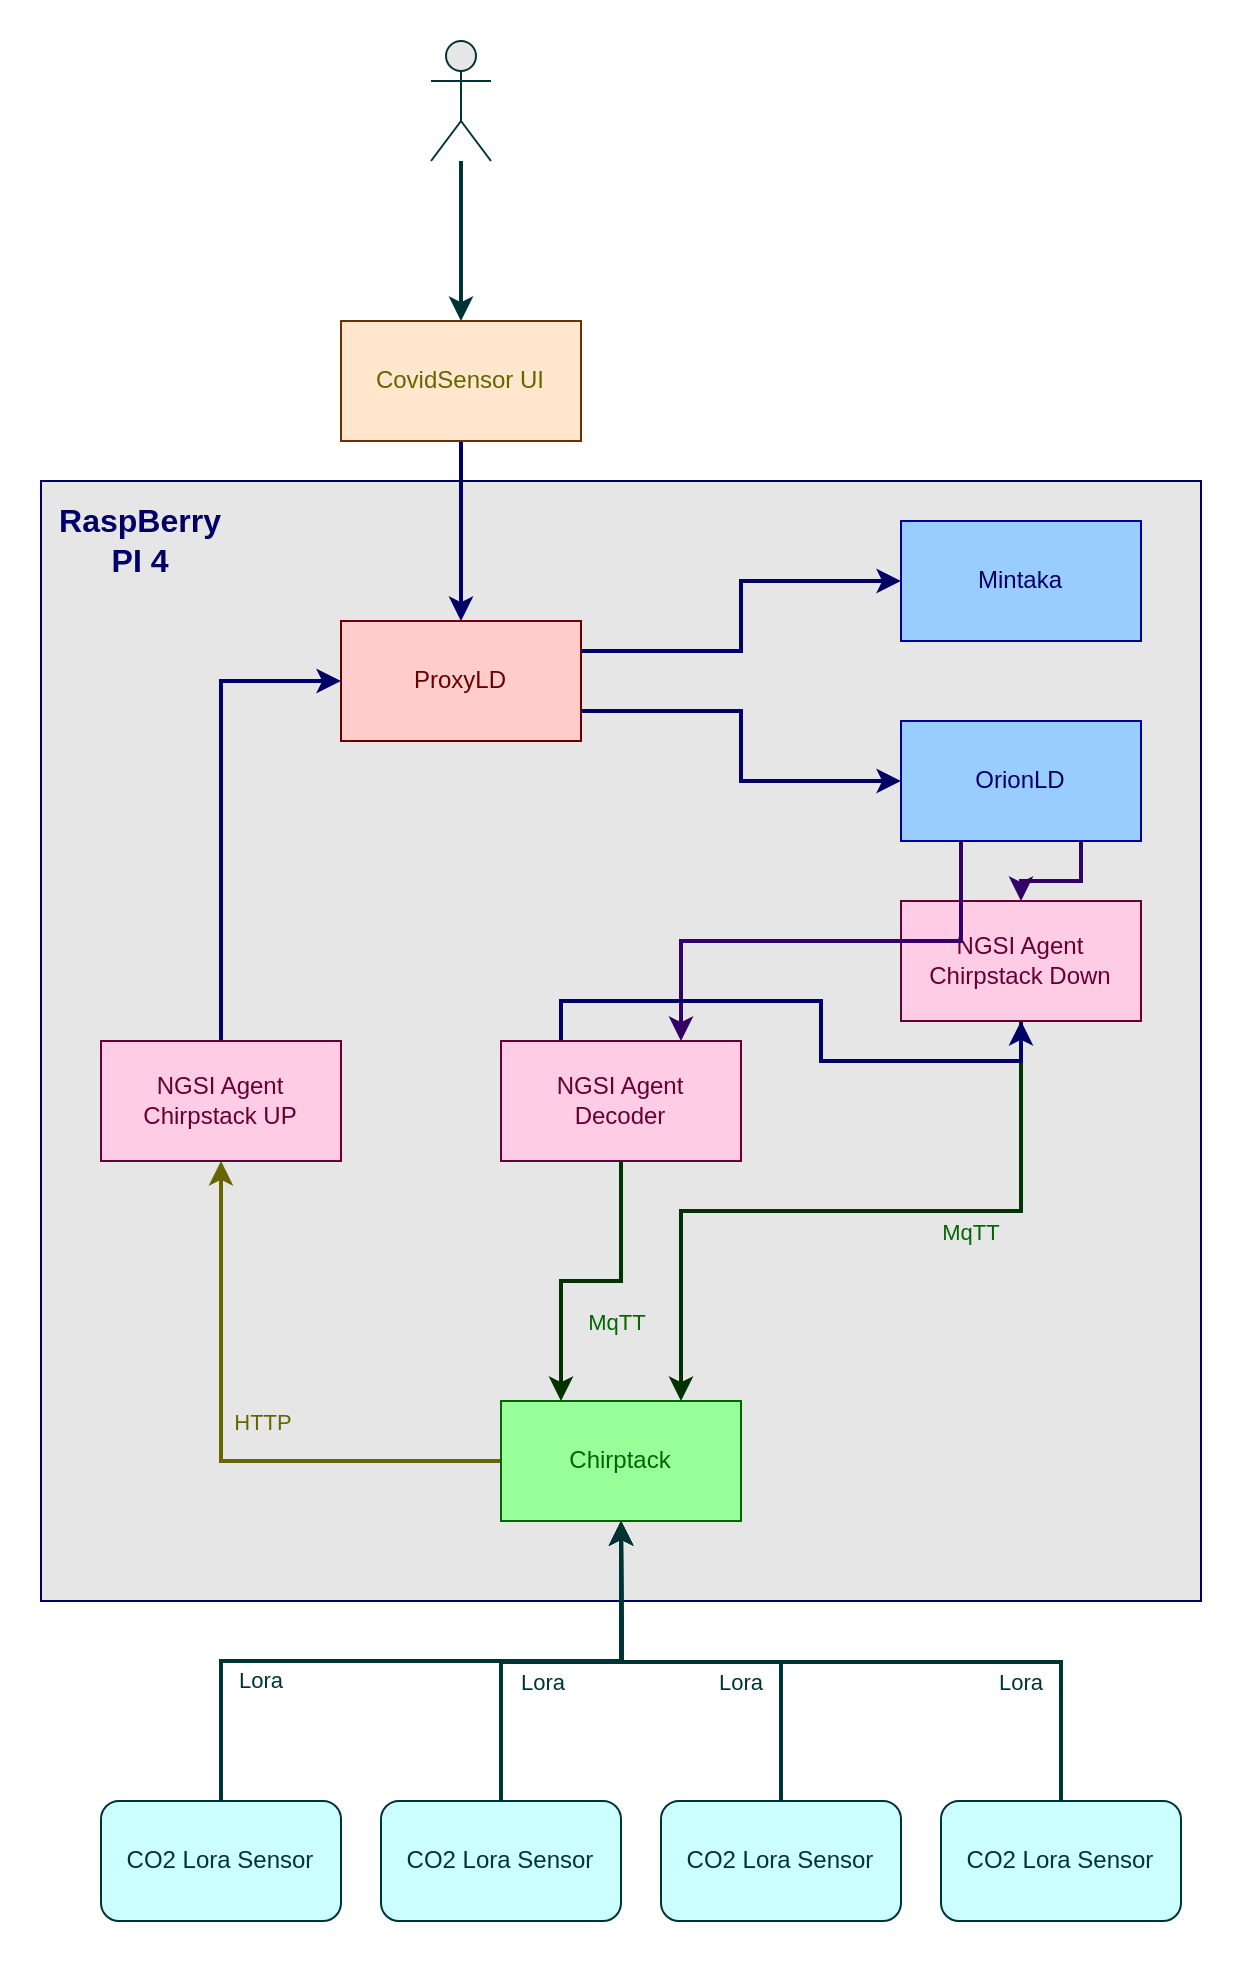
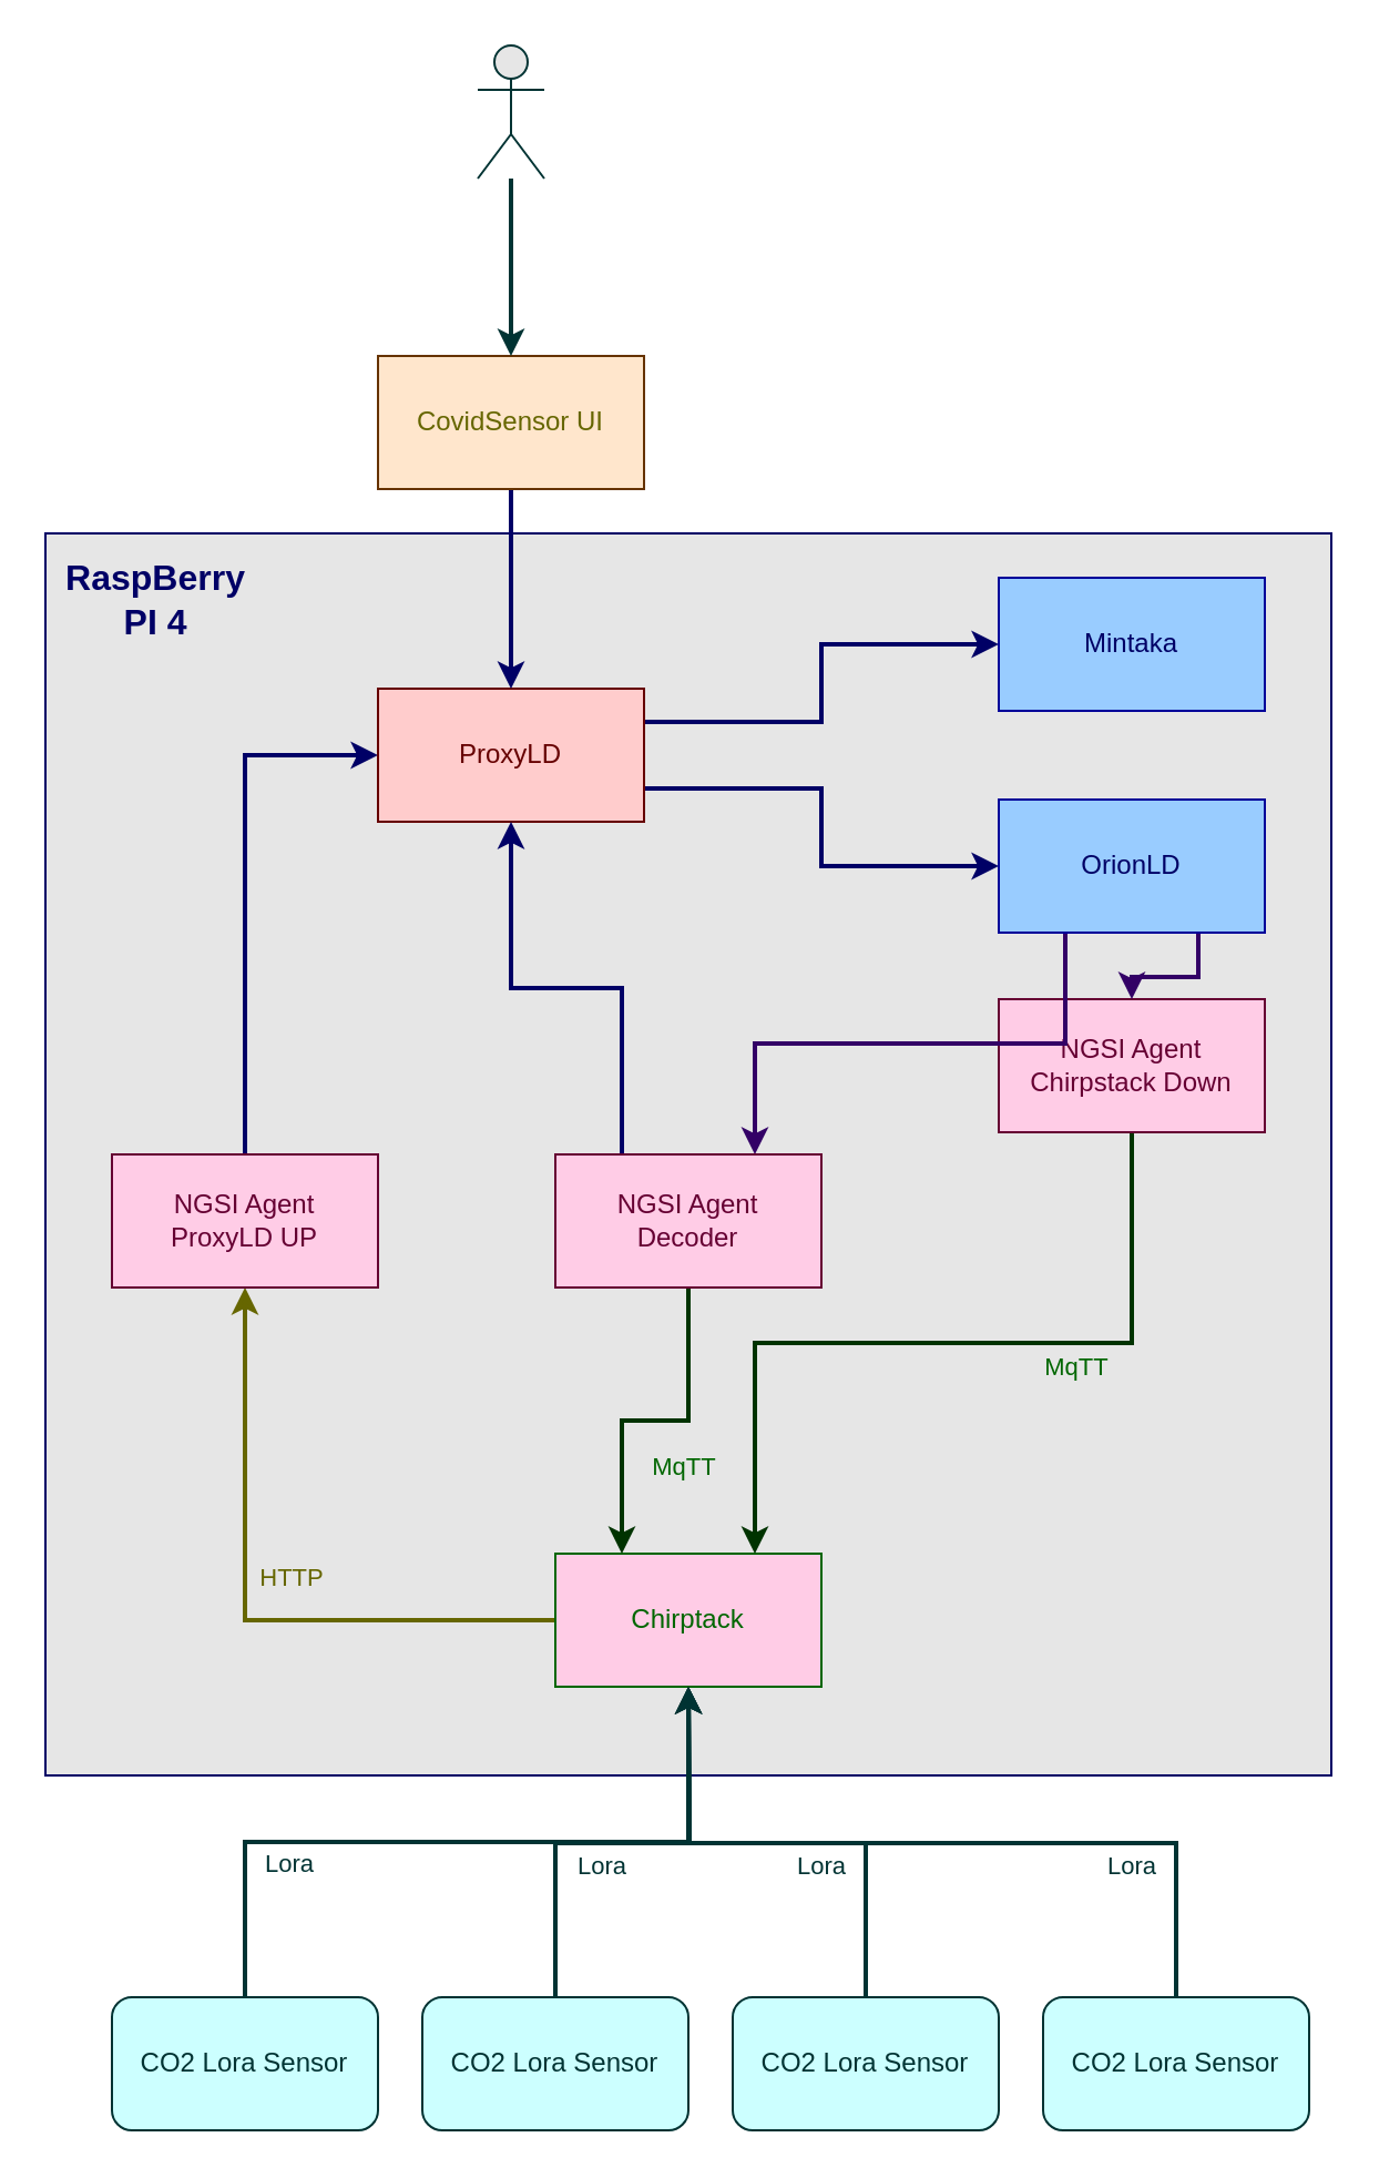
  <mxCell id="0" />
  <mxCell id="1" parent="0" />
  <mxCell id="2" value="" style="rounded=0;whiteSpace=wrap;html=1;strokeColor=#000066;fillColor=#E6E6E6;" vertex="1" parent="1"><mxGeometry x="20" y="240" width="580" height="560" as="geometry" /></mxCell>
  <mxCell id="3" style="edgeStyle=orthogonalEdgeStyle;rounded=0;orthogonalLoop=1;jettySize=auto;html=1;exitX=0;exitY=0.5;exitDx=0;exitDy=0;entryX=0.5;entryY=1;entryDx=0;entryDy=0;strokeWidth=2;fontColor=#333300;strokeColor=#666600;" edge="1" parent="1" source="5" target="7"><mxGeometry relative="1" as="geometry" /></mxCell>
  <mxCell id="4" value="HTTP" style="edgeLabel;html=1;align=center;verticalAlign=middle;resizable=0;points=[];fontColor=#666600;labelBackgroundColor=none;" vertex="1" connectable="0" parent="3"><mxGeometry x="0.267" y="2" relative="1" as="geometry"><mxPoint x="22" y="24" as="offset" /></mxGeometry></mxCell>
- <mxCell id="5" value="Chirptack" style="rounded=0;whiteSpace=wrap;html=1;fillColor=#99FF99;strokeColor=#006600;fontColor=#006600;" vertex="1" parent="1"><mxGeometry x="250" y="700" width="120" height="60" as="geometry" /></mxCell>
+ <mxCell id="5" value="Chirptack" style="rounded=0;whiteSpace=wrap;html=1;fillColor=#ffcce6;strokeColor=#006600;fontColor=#006600;" vertex="1" parent="1"><mxGeometry x="250" y="700" width="120" height="60" as="geometry" /></mxCell>
  <mxCell id="6" style="edgeStyle=orthogonalEdgeStyle;rounded=0;orthogonalLoop=1;jettySize=auto;html=1;exitX=0.5;exitY=0;exitDx=0;exitDy=0;entryX=0;entryY=0.5;entryDx=0;entryDy=0;strokeWidth=2;strokeColor=#000066;" edge="1" parent="1" source="7" target="13"><mxGeometry relative="1" as="geometry" /></mxCell>
- <mxCell id="7" value="NGSI Agent&lt;br&gt;Chirpstack UP" style="rounded=0;whiteSpace=wrap;html=1;fontColor=#660033;strokeColor=#660033;fillColor=#FFCCE6;" vertex="1" parent="1"><mxGeometry x="50" y="520" width="120" height="60" as="geometry" /></mxCell>
+ <mxCell id="7" value="NGSI Agent&lt;br&gt;ProxyLD UP" style="rounded=0;whiteSpace=wrap;html=1;fontColor=#660033;strokeColor=#660033;fillColor=#FFCCE6;" vertex="1" parent="1"><mxGeometry x="50" y="520" width="120" height="60" as="geometry" /></mxCell>
  <mxCell id="8" style="edgeStyle=orthogonalEdgeStyle;rounded=0;orthogonalLoop=1;jettySize=auto;html=1;exitX=0.5;exitY=1;exitDx=0;exitDy=0;entryX=0.75;entryY=0;entryDx=0;entryDy=0;strokeWidth=2;strokeColor=#003300;" edge="1" parent="1" source="10" target="5"><mxGeometry relative="1" as="geometry" /></mxCell>
  <mxCell id="9" value="MqTT" style="edgeLabel;html=1;align=center;verticalAlign=middle;resizable=0;points=[];fontColor=#006600;labelBackgroundColor=none;" vertex="1" connectable="0" parent="8"><mxGeometry x="-0.32" relative="1" as="geometry"><mxPoint x="1" y="10" as="offset" /></mxGeometry></mxCell>
  <mxCell id="10" value="NGSI Agent&lt;br&gt;Chirpstack Down" style="rounded=0;whiteSpace=wrap;html=1;fontColor=#660033;strokeColor=#660033;fillColor=#FFCCE6;" vertex="1" parent="1"><mxGeometry x="450" y="450" width="120" height="60" as="geometry" /></mxCell>
  <mxCell id="11" style="edgeStyle=orthogonalEdgeStyle;rounded=0;orthogonalLoop=1;jettySize=auto;html=1;exitX=1;exitY=0.75;exitDx=0;exitDy=0;entryX=0;entryY=0.5;entryDx=0;entryDy=0;strokeWidth=2;strokeColor=#000066;" edge="1" parent="1" source="13" target="16"><mxGeometry relative="1" as="geometry" /></mxCell>
  <mxCell id="12" style="edgeStyle=orthogonalEdgeStyle;rounded=0;orthogonalLoop=1;jettySize=auto;html=1;exitX=1;exitY=0.25;exitDx=0;exitDy=0;entryX=0;entryY=0.5;entryDx=0;entryDy=0;strokeWidth=2;strokeColor=#000066;" edge="1" parent="1" source="13" target="17"><mxGeometry relative="1" as="geometry" /></mxCell>
  <mxCell id="13" value="&lt;font color=&quot;#660000&quot;&gt;ProxyLD&lt;/font&gt;" style="rounded=0;whiteSpace=wrap;html=1;strokeColor=#660000;fillColor=#FFCCCC;" vertex="1" parent="1"><mxGeometry x="170" y="310" width="120" height="60" as="geometry" /></mxCell>
  <mxCell id="14" style="edgeStyle=orthogonalEdgeStyle;rounded=0;orthogonalLoop=1;jettySize=auto;html=1;exitX=0.25;exitY=1;exitDx=0;exitDy=0;entryX=0.75;entryY=0;entryDx=0;entryDy=0;strokeColor=#330066;strokeWidth=2;" edge="1" parent="1" source="16" target="21"><mxGeometry relative="1" as="geometry"><mxPoint x="400" y="520" as="targetPoint" /></mxGeometry></mxCell>
  <mxCell id="15" style="edgeStyle=orthogonalEdgeStyle;rounded=0;orthogonalLoop=1;jettySize=auto;html=1;exitX=0.75;exitY=1;exitDx=0;exitDy=0;entryX=0.5;entryY=0;entryDx=0;entryDy=0;strokeColor=#330066;strokeWidth=2;" edge="1" parent="1" source="16" target="10"><mxGeometry relative="1" as="geometry" /></mxCell>
  <mxCell id="16" value="OrionLD" style="rounded=0;whiteSpace=wrap;html=1;fillColor=#99CCFF;fontColor=#000066;strokeColor=#000099;" vertex="1" parent="1"><mxGeometry x="450" y="360" width="120" height="60" as="geometry" /></mxCell>
  <mxCell id="17" value="Mintaka" style="rounded=0;whiteSpace=wrap;html=1;fillColor=#99CCFF;fontColor=#000066;strokeColor=#000099;" vertex="1" parent="1"><mxGeometry x="450" y="260" width="120" height="60" as="geometry" /></mxCell>
  <mxCell id="18" style="edgeStyle=orthogonalEdgeStyle;rounded=0;orthogonalLoop=1;jettySize=auto;html=1;exitX=0.5;exitY=1;exitDx=0;exitDy=0;entryX=0.25;entryY=0;entryDx=0;entryDy=0;strokeWidth=2;strokeColor=#003300;" edge="1" parent="1" source="21" target="5"><mxGeometry relative="1" as="geometry"><mxPoint x="260" y="680" as="targetPoint" /></mxGeometry></mxCell>
  <mxCell id="19" value="MqTT" style="edgeLabel;html=1;align=center;verticalAlign=middle;resizable=0;points=[];fontColor=#006600;labelBackgroundColor=none;" vertex="1" connectable="0" parent="18"><mxGeometry x="-0.206" y="3" relative="1" as="geometry"><mxPoint x="-3" y="17" as="offset" /></mxGeometry></mxCell>
- <mxCell id="20" style="edgeStyle=orthogonalEdgeStyle;rounded=0;orthogonalLoop=1;jettySize=auto;html=1;exitX=0.25;exitY=0;exitDx=0;exitDy=0;strokeWidth=2;strokeColor=#000066;" edge="1" parent="1" source="21" target="10"><mxGeometry relative="1" as="geometry" /></mxCell>
+ <mxCell id="20" style="edgeStyle=orthogonalEdgeStyle;rounded=0;orthogonalLoop=1;jettySize=auto;html=1;exitX=0.25;exitY=0;exitDx=0;exitDy=0;entryX=0.5;entryY=1;entryDx=0;entryDy=0;strokeWidth=2;strokeColor=#000066;" edge="1" parent="1" source="21" target="13"><mxGeometry relative="1" as="geometry" /></mxCell>
  <mxCell id="21" value="NGSI Agent&lt;br&gt;Decoder" style="rounded=0;whiteSpace=wrap;html=1;fontColor=#660033;strokeColor=#660033;fillColor=#FFCCE6;" vertex="1" parent="1"><mxGeometry x="250" y="520" width="120" height="60" as="geometry" /></mxCell>
  <mxCell id="22" style="edgeStyle=orthogonalEdgeStyle;rounded=0;orthogonalLoop=1;jettySize=auto;html=1;exitX=0.5;exitY=1;exitDx=0;exitDy=0;entryX=0.5;entryY=0;entryDx=0;entryDy=0;strokeWidth=2;strokeColor=#000066;" edge="1" parent="1" source="23" target="13"><mxGeometry relative="1" as="geometry" /></mxCell>
  <mxCell id="23" value="CovidSensor UI" style="rounded=0;whiteSpace=wrap;html=1;strokeColor=#663300;fillColor=#FFE6CC;fontColor=#666600;" vertex="1" parent="1"><mxGeometry x="170" y="160" width="120" height="60" as="geometry" /></mxCell>
  <mxCell id="24" value="&lt;b&gt;&lt;font style=&quot;font-size: 16px&quot; color=&quot;#000066&quot;&gt;RaspBerry PI 4&lt;/font&gt;&lt;/b&gt;" style="text;html=1;align=center;verticalAlign=middle;whiteSpace=wrap;rounded=0;" vertex="1" parent="1"><mxGeometry x="50" y="260" width="40" height="20" as="geometry" /></mxCell>
  <mxCell id="25" value="Lora" style="edgeStyle=orthogonalEdgeStyle;rounded=0;orthogonalLoop=1;jettySize=auto;html=1;fontColor=#003333;strokeWidth=2;strokeColor=#003333;exitX=0.5;exitY=0;exitDx=0;exitDy=0;labelBackgroundColor=none;" edge="1" parent="1" source="26" target="5"><mxGeometry x="-0.471" y="-10" relative="1" as="geometry"><mxPoint as="offset" /></mxGeometry></mxCell>
  <mxCell id="26" value="CO2 Lora Sensor" style="rounded=1;whiteSpace=wrap;html=1;labelBackgroundColor=none;strokeColor=#003333;fillColor=#CCFFFF;fontColor=#003333;" vertex="1" parent="1"><mxGeometry x="50" y="900" width="120" height="60" as="geometry" /></mxCell>
  <mxCell id="27" value="CO2 Lora Sensor" style="rounded=1;whiteSpace=wrap;html=1;labelBackgroundColor=none;strokeColor=#003333;fillColor=#CCFFFF;fontColor=#003333;" vertex="1" parent="1"><mxGeometry x="470" y="900" width="120" height="60" as="geometry" /></mxCell>
  <mxCell id="28" value="CO2 Lora Sensor" style="rounded=1;whiteSpace=wrap;html=1;labelBackgroundColor=none;strokeColor=#003333;fillColor=#CCFFFF;fontColor=#003333;" vertex="1" parent="1"><mxGeometry x="330" y="900" width="120" height="60" as="geometry" /></mxCell>
  <mxCell id="29" value="CO2 Lora Sensor" style="rounded=1;whiteSpace=wrap;html=1;labelBackgroundColor=none;strokeColor=#003333;fillColor=#CCFFFF;fontColor=#003333;" vertex="1" parent="1"><mxGeometry x="190" y="900" width="120" height="60" as="geometry" /></mxCell>
  <mxCell id="30" value="Lora" style="edgeStyle=orthogonalEdgeStyle;rounded=0;orthogonalLoop=1;jettySize=auto;html=1;fontColor=#003333;strokeWidth=2;strokeColor=#003333;exitX=0.5;exitY=0;exitDx=0;exitDy=0;labelBackgroundColor=none;" edge="1" parent="1" source="29"><mxGeometry x="-0.1" y="-10" relative="1" as="geometry"><mxPoint x="120" y="910" as="sourcePoint" /><mxPoint x="310" y="760" as="targetPoint" /><mxPoint as="offset" /></mxGeometry></mxCell>
  <mxCell id="31" value="Lora" style="edgeStyle=orthogonalEdgeStyle;rounded=0;orthogonalLoop=1;jettySize=auto;html=1;fontColor=#003333;strokeWidth=2;strokeColor=#003333;exitX=0.5;exitY=0;exitDx=0;exitDy=0;labelBackgroundColor=none;" edge="1" parent="1" source="28"><mxGeometry x="-0.182" y="10" relative="1" as="geometry"><mxPoint x="130" y="920" as="sourcePoint" /><mxPoint x="310" y="760" as="targetPoint" /><mxPoint as="offset" /></mxGeometry></mxCell>
  <mxCell id="32" value="Lora" style="edgeStyle=orthogonalEdgeStyle;rounded=0;orthogonalLoop=1;jettySize=auto;html=1;fontColor=#003333;strokeWidth=2;strokeColor=#003333;exitX=0.5;exitY=0;exitDx=0;exitDy=0;labelBackgroundColor=none;" edge="1" parent="1" source="27"><mxGeometry x="-0.5" y="10" relative="1" as="geometry"><mxPoint x="140" y="930" as="sourcePoint" /><mxPoint x="310" y="760" as="targetPoint" /><mxPoint as="offset" /></mxGeometry></mxCell>
  <mxCell id="33" style="edgeStyle=orthogonalEdgeStyle;rounded=0;orthogonalLoop=1;jettySize=auto;html=1;labelBackgroundColor=none;fontColor=#003333;strokeColor=#003333;strokeWidth=2;" edge="1" parent="1" source="34" target="23"><mxGeometry relative="1" as="geometry" /></mxCell>
  <mxCell id="34" value="" style="shape=umlActor;verticalLabelPosition=bottom;verticalAlign=top;html=1;outlineConnect=0;labelBackgroundColor=none;fontColor=#003333;strokeColor=#003333;fillColor=#E6E6E6;" vertex="1" parent="1"><mxGeometry x="215" y="20" width="30" height="60" as="geometry" /></mxCell>
